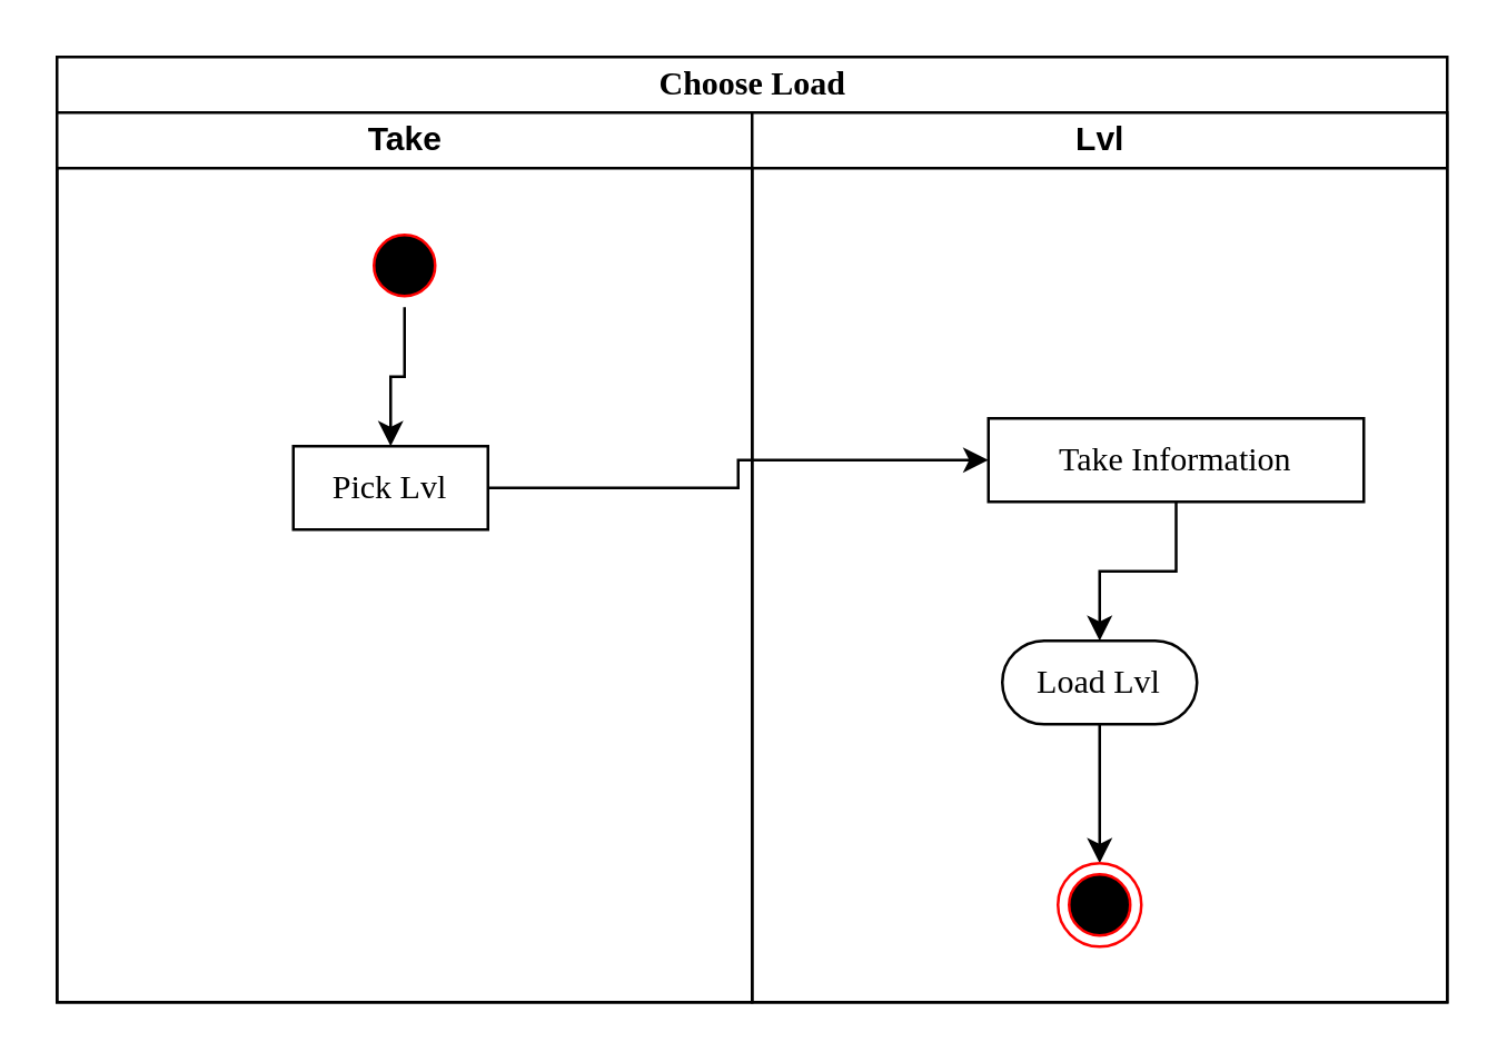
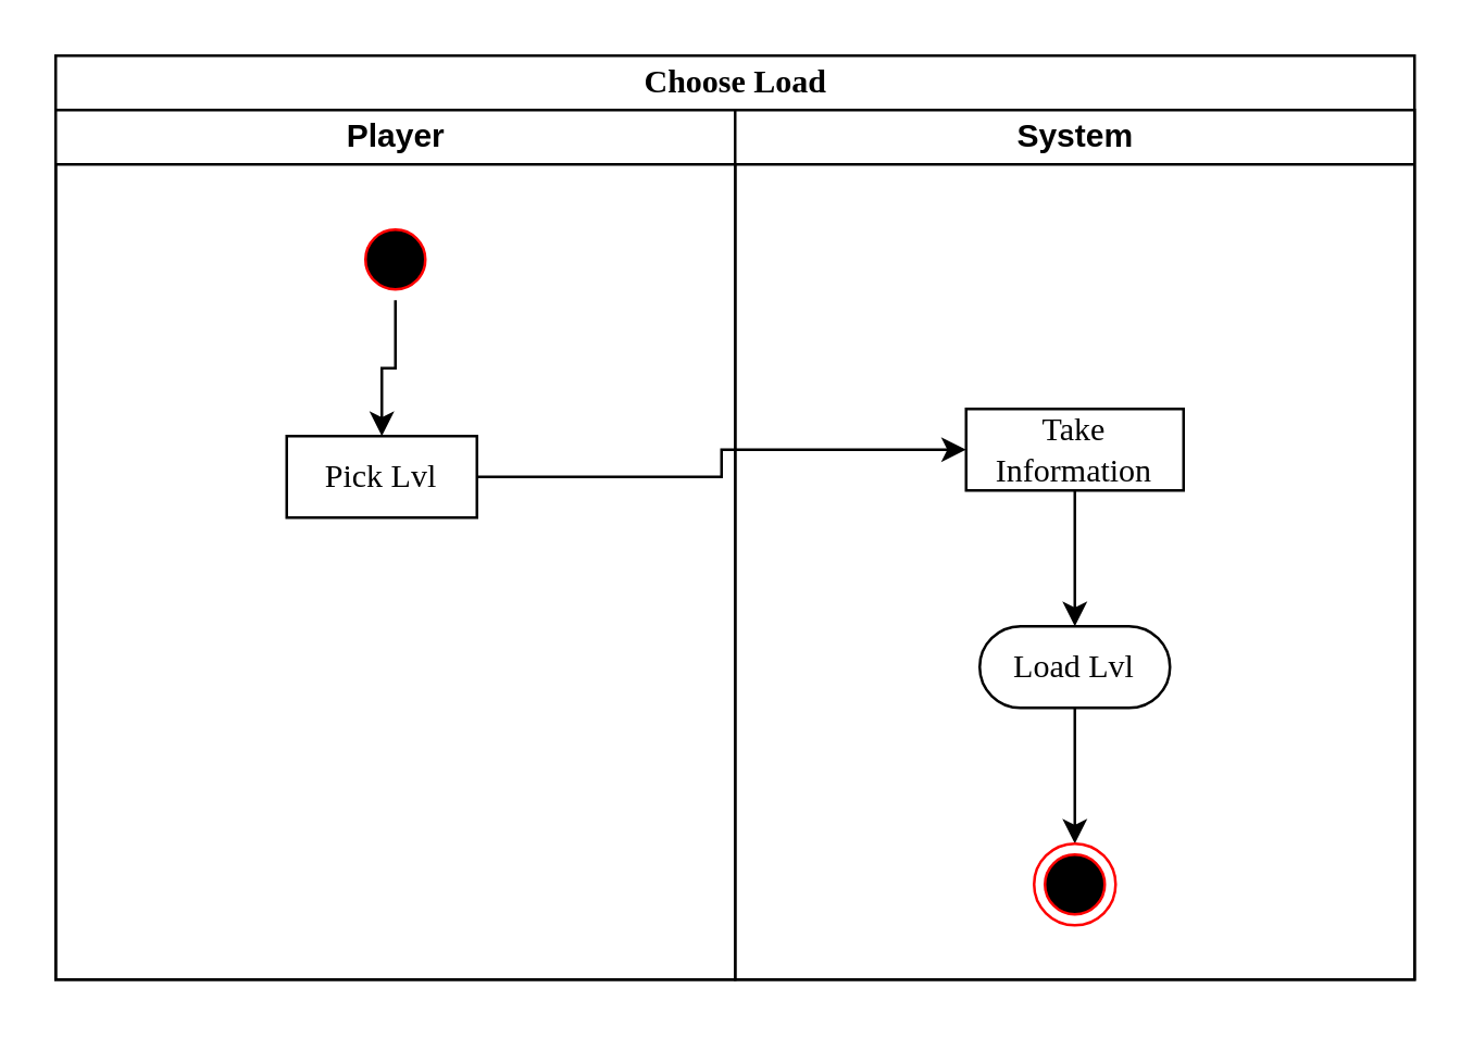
  <mxCell id="0" />
  <mxCell id="1" parent="0" />
  <mxCell id="2" value="Choose Load" style="swimlane;html=1;childLayout=stackLayout;startSize=20;rounded=0;shadow=0;comic=0;labelBackgroundColor=none;strokeWidth=1;fontFamily=Verdana;fontSize=12;align=center;" parent="1" vertex="1"><mxGeometry x="20" width="500" height="340" as="geometry" y="20" /></mxCell>
- <mxCell id="3" value="Take" style="swimlane;html=1;startSize=20;" parent="2" vertex="1"><mxGeometry y="20" width="250" height="320" as="geometry" /></mxCell>
+ <mxCell id="3" value="Player" style="swimlane;html=1;startSize=20;" parent="2" vertex="1"><mxGeometry y="20" width="250" height="320" as="geometry" /></mxCell>
  <mxCell id="4" value="" style="edgeStyle=orthogonalEdgeStyle;rounded=0;orthogonalLoop=1;jettySize=auto;html=1;" edge="1" parent="3" source="5" target="6"><mxGeometry relative="1" as="geometry" /></mxCell>
  <mxCell id="5" value="" style="ellipse;html=1;shape=startState;fillColor=#000000;strokeColor=#ff0000;" vertex="1" parent="3"><mxGeometry x="110" y="40" width="30" height="30" as="geometry" /></mxCell>
  <mxCell id="6" value="Pick Lvl" style="rounded=0;whiteSpace=wrap;html=1;shadow=0;comic=0;labelBackgroundColor=none;strokeWidth=1;fontFamily=Verdana;fontSize=12;align=center;arcSize=50;" parent="3" vertex="1"><mxGeometry x="85" y="120" width="70" height="30" as="geometry" /></mxCell>
- <mxCell id="7" value="Lvl" style="swimlane;html=1;startSize=20;" parent="2" vertex="1"><mxGeometry x="250" y="20" width="250" height="320" as="geometry" /></mxCell>
+ <mxCell id="7" value="System" style="swimlane;html=1;startSize=20;" parent="2" vertex="1"><mxGeometry x="250" y="20" width="250" height="320" as="geometry" /></mxCell>
  <mxCell id="8" style="edgeStyle=orthogonalEdgeStyle;rounded=0;orthogonalLoop=1;jettySize=auto;html=1;exitX=0.5;exitY=1;exitDx=0;exitDy=0;entryX=0.5;entryY=0;entryDx=0;entryDy=0;" edge="1" parent="7" source="9" target="11"><mxGeometry relative="1" as="geometry" /></mxCell>
- <mxCell id="9" value="Take Information" style="rounded=0;whiteSpace=wrap;html=1;shadow=0;comic=0;labelBackgroundColor=none;strokeWidth=1;fontFamily=Verdana;fontSize=12;align=center;arcSize=50;" vertex="1" parent="7"><mxGeometry x="85" y="110" width="135" height="30" as="geometry" /></mxCell>
+ <mxCell id="9" value="Take Information" style="rounded=0;whiteSpace=wrap;html=1;shadow=0;comic=0;labelBackgroundColor=none;strokeWidth=1;fontFamily=Verdana;fontSize=12;align=center;arcSize=50;" vertex="1" parent="7"><mxGeometry x="85" y="110" width="80" height="30" as="geometry" /></mxCell>
  <mxCell id="10" style="edgeStyle=orthogonalEdgeStyle;rounded=0;orthogonalLoop=1;jettySize=auto;html=1;exitX=0.5;exitY=1;exitDx=0;exitDy=0;entryX=0.5;entryY=0;entryDx=0;entryDy=0;" edge="1" parent="7" source="11" target="12"><mxGeometry relative="1" as="geometry" /></mxCell>
  <mxCell id="11" value="Load Lvl" style="whiteSpace=wrap;html=1;shadow=0;comic=0;labelBackgroundColor=none;strokeWidth=1;fontFamily=Verdana;fontSize=12;align=center;arcSize=50;rounded=1;" vertex="1" parent="7"><mxGeometry x="90" y="190" width="70" height="30" as="geometry" /></mxCell>
  <mxCell id="12" value="" style="ellipse;html=1;shape=endState;fillColor=#000000;strokeColor=#ff0000;" vertex="1" parent="7"><mxGeometry x="110" y="270" width="30" height="30" as="geometry" /></mxCell>
  <mxCell id="13" style="edgeStyle=orthogonalEdgeStyle;rounded=0;orthogonalLoop=1;jettySize=auto;html=1;exitX=1;exitY=0.5;exitDx=0;exitDy=0;entryX=0;entryY=0.5;entryDx=0;entryDy=0;" edge="1" parent="2" source="6" target="9"><mxGeometry relative="1" as="geometry" /></mxCell>
